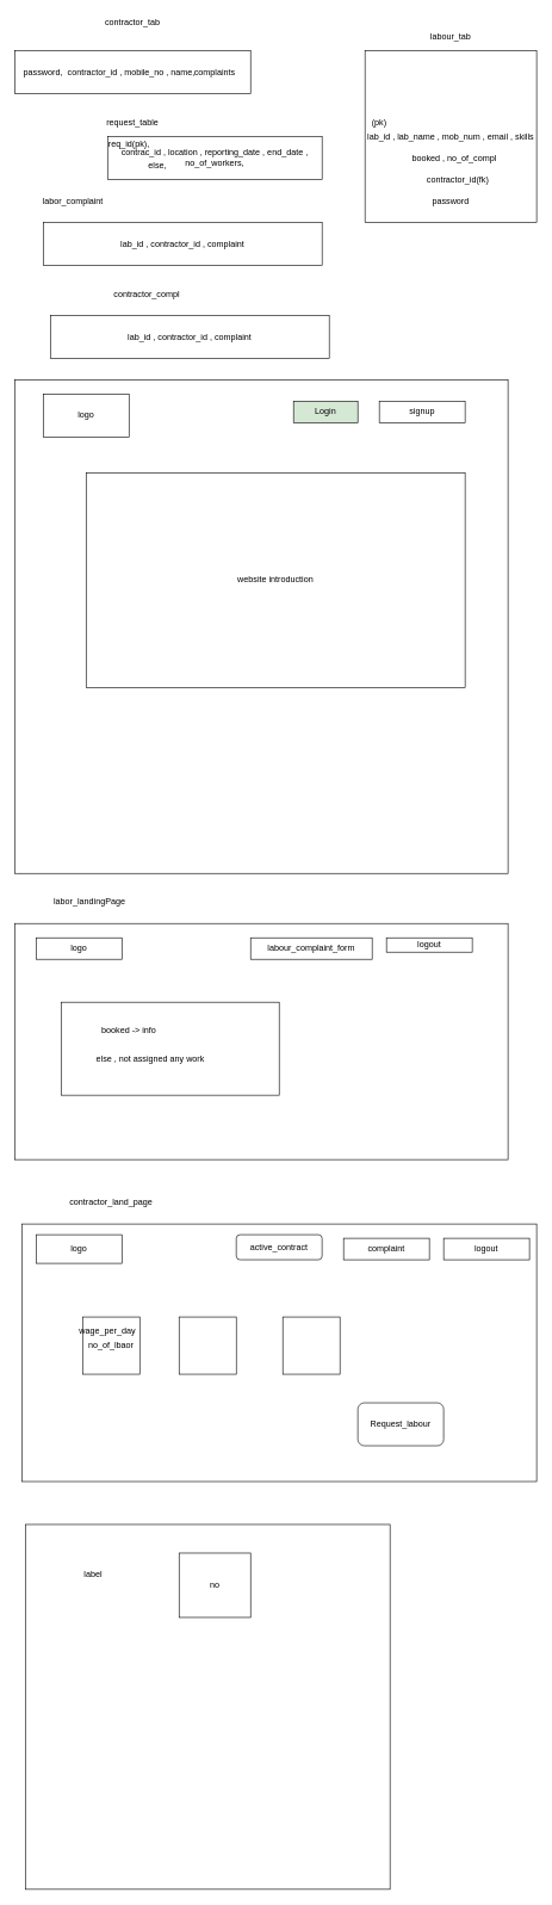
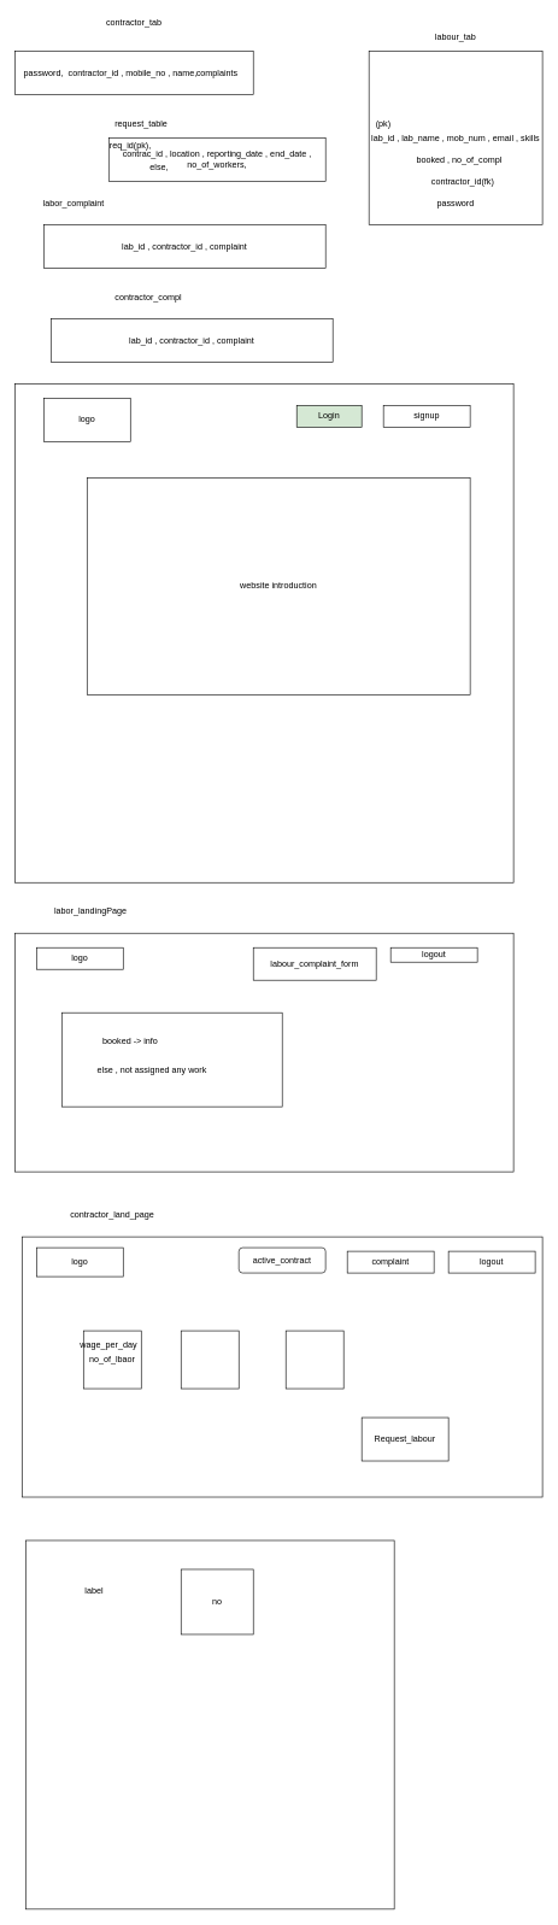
  <mxCell id="0" />
  <mxCell id="1" parent="0" />
  <mxCell id="2" value="labour_tab" style="text;html=1;strokeColor=none;fillColor=none;align=center;verticalAlign=middle;whiteSpace=wrap;rounded=0;" vertex="1" parent="1"><mxGeometry x="610" y="40" width="40" height="20" as="geometry" /></mxCell>
  <mxCell id="3" value="lab_id , lab_name , mob_num , email , skills" style="whiteSpace=wrap;html=1;aspect=fixed;" vertex="1" parent="1"><mxGeometry x="510" y="70" width="240" height="240" as="geometry" /></mxCell>
  <mxCell id="4" value="booked , no_of_compl" style="text;html=1;strokeColor=none;fillColor=none;align=center;verticalAlign=middle;whiteSpace=wrap;rounded=0;" vertex="1" parent="1"><mxGeometry x="520" y="210" width="230" height="20" as="geometry" /></mxCell>
  <mxCell id="5" value="contractor_id , mobile_no , name,&amp;nbsp;" style="rounded=0;whiteSpace=wrap;html=1;" vertex="1" parent="1"><mxGeometry x="20" y="70" width="330" height="60" as="geometry" /></mxCell>
  <mxCell id="6" value="contractor_id(fk)" style="text;html=1;strokeColor=none;fillColor=none;align=center;verticalAlign=middle;whiteSpace=wrap;rounded=0;" vertex="1" parent="1"><mxGeometry x="570" y="240" width="140" height="20" as="geometry" /></mxCell>
  <mxCell id="7" value="contractor_tab" style="text;html=1;strokeColor=none;fillColor=none;align=center;verticalAlign=middle;whiteSpace=wrap;rounded=0;" vertex="1" parent="1"><mxGeometry x="165" y="20" width="40" height="20" as="geometry" /></mxCell>
  <mxCell id="8" value="(pk)" style="text;html=1;strokeColor=none;fillColor=none;align=center;verticalAlign=middle;whiteSpace=wrap;rounded=0;" vertex="1" parent="1"><mxGeometry x="510" y="160" width="40" height="20" as="geometry" /></mxCell>
  <mxCell id="9" value="contrac_id , location , reporting_date , end_date , no_of_workers," style="rounded=0;whiteSpace=wrap;html=1;" vertex="1" parent="1"><mxGeometry x="150" y="190" width="300" height="60" as="geometry" /></mxCell>
- <mxCell id="10" value="request_table" style="text;html=1;strokeColor=none;fillColor=none;align=center;verticalAlign=middle;whiteSpace=wrap;rounded=0;" vertex="1" parent="1"><mxGeometry x="70" y="160" width="230" height="20" as="geometry" /></mxCell>
+ <mxCell id="10" value="request_table" style="text;html=1;strokeColor=none;fillColor=none;align=center;verticalAlign=middle;whiteSpace=wrap;rounded=0;" vertex="1" parent="1"><mxGeometry x="80" y="160" width="230" height="20" as="geometry" /></mxCell>
  <mxCell id="11" value="complaints" style="text;html=1;strokeColor=none;fillColor=none;align=center;verticalAlign=middle;whiteSpace=wrap;rounded=0;" vertex="1" parent="1"><mxGeometry x="280" y="90" width="40" height="20" as="geometry" /></mxCell>
  <mxCell id="12" value="lab_id , contractor_id , complaint" style="rounded=0;whiteSpace=wrap;html=1;" vertex="1" parent="1"><mxGeometry x="60" y="310" width="390" height="60" as="geometry" /></mxCell>
  <mxCell id="13" value="labor_complaint&amp;nbsp;&amp;nbsp;" style="text;html=1;strokeColor=none;fillColor=none;align=center;verticalAlign=middle;whiteSpace=wrap;rounded=0;" vertex="1" parent="1"><mxGeometry x="50" y="270" width="110" height="20" as="geometry" /></mxCell>
  <mxCell id="14" value="lab_id , contractor_id , complaint" style="rounded=0;whiteSpace=wrap;html=1;" vertex="1" parent="1"><mxGeometry x="70" y="440" width="390" height="60" as="geometry" /></mxCell>
  <mxCell id="15" value="contractor_compl" style="text;html=1;strokeColor=none;fillColor=none;align=center;verticalAlign=middle;whiteSpace=wrap;rounded=0;" vertex="1" parent="1"><mxGeometry x="110" y="400" width="190" height="20" as="geometry" /></mxCell>
  <mxCell id="16" value="" style="whiteSpace=wrap;html=1;aspect=fixed;" vertex="1" parent="1"><mxGeometry x="20" y="530" width="690" height="690" as="geometry" /></mxCell>
  <mxCell id="17" value="Login" style="rounded=0;whiteSpace=wrap;html=1;fillColor=#d5e8d4;" vertex="1" parent="1"><mxGeometry x="410" y="560" width="90" height="30" as="geometry" /></mxCell>
  <mxCell id="18" value="signup" style="rounded=0;whiteSpace=wrap;html=1;" vertex="1" parent="1"><mxGeometry x="530" y="560" width="120" height="30" as="geometry" /></mxCell>
  <mxCell id="19" value="website introduction" style="rounded=0;whiteSpace=wrap;html=1;" vertex="1" parent="1"><mxGeometry x="120" y="660" width="530" height="300" as="geometry" /></mxCell>
  <mxCell id="20" value="logo" style="rounded=0;whiteSpace=wrap;html=1;" vertex="1" parent="1"><mxGeometry x="60" y="550" width="120" height="60" as="geometry" /></mxCell>
  <mxCell id="21" value="password," style="text;html=1;strokeColor=none;fillColor=none;align=center;verticalAlign=middle;whiteSpace=wrap;rounded=0;" vertex="1" parent="1"><mxGeometry x="40" y="90" width="40" height="20" as="geometry" /></mxCell>
  <mxCell id="22" value="password" style="text;html=1;strokeColor=none;fillColor=none;align=center;verticalAlign=middle;whiteSpace=wrap;rounded=0;" vertex="1" parent="1"><mxGeometry x="610" y="270" width="40" height="20" as="geometry" /></mxCell>
  <mxCell id="23" value="" style="rounded=0;whiteSpace=wrap;html=1;" vertex="1" parent="1"><mxGeometry x="20" y="1290" width="690" height="330" as="geometry" /></mxCell>
  <mxCell id="24" value="labor_landingPage" style="text;html=1;strokeColor=none;fillColor=none;align=center;verticalAlign=middle;whiteSpace=wrap;rounded=0;" vertex="1" parent="1"><mxGeometry x="50" y="1250" width="150" height="20" as="geometry" /></mxCell>
  <mxCell id="25" value="logout" style="rounded=0;whiteSpace=wrap;html=1;" vertex="1" parent="1"><mxGeometry x="540" y="1310" width="120" height="20" as="geometry" /></mxCell>
- <mxCell id="26" value="labour_complaint_form" style="rounded=0;whiteSpace=wrap;html=1;" vertex="1" parent="1"><mxGeometry x="350" y="1310" width="170" height="30" as="geometry" /></mxCell>
+ <mxCell id="26" value="labour_complaint_form" style="rounded=0;whiteSpace=wrap;html=1;" vertex="1" parent="1"><mxGeometry x="350" y="1310" width="170" height="45" as="geometry" /></mxCell>
  <mxCell id="27" value="logo" style="rounded=0;whiteSpace=wrap;html=1;" vertex="1" parent="1"><mxGeometry x="50" y="1310" width="120" height="30" as="geometry" /></mxCell>
  <mxCell id="28" value="" style="rounded=0;whiteSpace=wrap;html=1;" vertex="1" parent="1"><mxGeometry x="85" y="1400" width="305" height="130" as="geometry" /></mxCell>
  <mxCell id="29" value="booked -&amp;gt; info" style="text;html=1;strokeColor=none;fillColor=none;align=center;verticalAlign=middle;whiteSpace=wrap;rounded=0;" vertex="1" parent="1"><mxGeometry x="110" y="1430" width="140" height="20" as="geometry" /></mxCell>
  <mxCell id="30" value="else , not assigned any work" style="text;html=1;strokeColor=none;fillColor=none;align=center;verticalAlign=middle;whiteSpace=wrap;rounded=0;" vertex="1" parent="1"><mxGeometry x="120" y="1470" width="180" height="20" as="geometry" /></mxCell>
  <mxCell id="31" value="" style="rounded=0;whiteSpace=wrap;html=1;" vertex="1" parent="1"><mxGeometry x="30" y="1710" width="720" height="360" as="geometry" /></mxCell>
  <mxCell id="32" value="contractor_land_page" style="text;html=1;strokeColor=none;fillColor=none;align=center;verticalAlign=middle;whiteSpace=wrap;rounded=0;" vertex="1" parent="1"><mxGeometry x="60" y="1670" width="190" height="20" as="geometry" /></mxCell>
  <mxCell id="33" value="complaint" style="rounded=0;whiteSpace=wrap;html=1;" vertex="1" parent="1"><mxGeometry x="480" y="1730" width="120" height="30" as="geometry" /></mxCell>
  <mxCell id="34" value="logout" style="rounded=0;whiteSpace=wrap;html=1;" vertex="1" parent="1"><mxGeometry x="620" y="1730" width="120" height="30" as="geometry" /></mxCell>
  <mxCell id="35" value="logo" style="rounded=0;whiteSpace=wrap;html=1;" vertex="1" parent="1"><mxGeometry x="50" y="1725" width="120" height="40" as="geometry" /></mxCell>
  <mxCell id="36" value="no_of_lbaor" style="whiteSpace=wrap;html=1;aspect=fixed;" vertex="1" parent="1"><mxGeometry x="115" y="1840" width="80" height="80" as="geometry" /></mxCell>
  <mxCell id="37" value="" style="whiteSpace=wrap;html=1;aspect=fixed;" vertex="1" parent="1"><mxGeometry x="250" y="1840" width="80" height="80" as="geometry" /></mxCell>
  <mxCell id="38" value="" style="whiteSpace=wrap;html=1;aspect=fixed;" vertex="1" parent="1"><mxGeometry x="395" y="1840" width="80" height="80" as="geometry" /></mxCell>
  <mxCell id="39" value="wage_per_day" style="text;html=1;strokeColor=none;fillColor=none;align=center;verticalAlign=middle;whiteSpace=wrap;rounded=0;" vertex="1" parent="1"><mxGeometry x="130" y="1850" width="40" height="20" as="geometry" /></mxCell>
- <mxCell id="40" value="Request_labour" style="rounded=1;whiteSpace=wrap;html=1;" vertex="1" parent="1"><mxGeometry x="500" y="1960" width="120" height="60" as="geometry" /></mxCell>
+ <mxCell id="40" value="Request_labour" style="whiteSpace=wrap;html=1;rounded=0;" vertex="1" parent="1"><mxGeometry x="500" y="1960" width="120" height="60" as="geometry" /></mxCell>
  <mxCell id="41" value="active_contract" style="rounded=1;whiteSpace=wrap;html=1;" vertex="1" parent="1"><mxGeometry x="330" y="1725" width="120" height="35" as="geometry" /></mxCell>
  <mxCell id="42" value="" style="whiteSpace=wrap;html=1;aspect=fixed;" vertex="1" parent="1"><mxGeometry x="35" y="2130" width="510" height="510" as="geometry" /></mxCell>
  <mxCell id="43" value="no" style="rounded=0;whiteSpace=wrap;html=1;" vertex="1" parent="1"><mxGeometry x="250" y="2170" width="100" height="90" as="geometry" /></mxCell>
  <mxCell id="44" value="label" style="text;html=1;strokeColor=none;fillColor=none;align=center;verticalAlign=middle;whiteSpace=wrap;rounded=0;" vertex="1" parent="1"><mxGeometry x="80" y="2190" width="100" height="20" as="geometry" /></mxCell>
  <mxCell id="45" value="else," style="text;html=1;strokeColor=none;fillColor=none;align=center;verticalAlign=middle;whiteSpace=wrap;rounded=0;" vertex="1" parent="1"><mxGeometry x="200" y="220" width="40" height="20" as="geometry" /></mxCell>
  <mxCell id="46" value="req_id(pk)," style="text;html=1;strokeColor=none;fillColor=none;align=center;verticalAlign=middle;whiteSpace=wrap;rounded=0;" vertex="1" parent="1"><mxGeometry x="160" y="190" width="40" height="20" as="geometry" /></mxCell>
